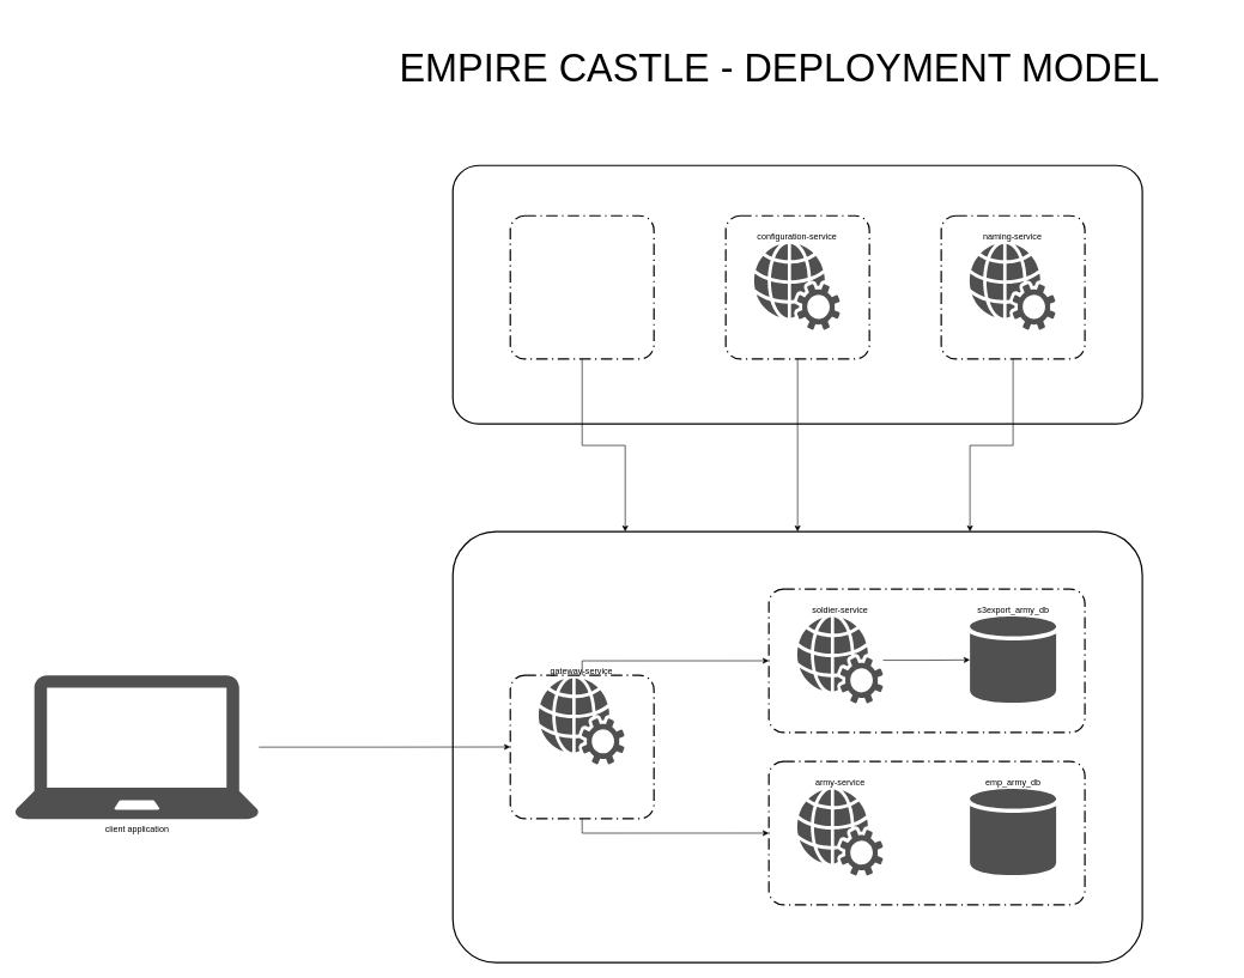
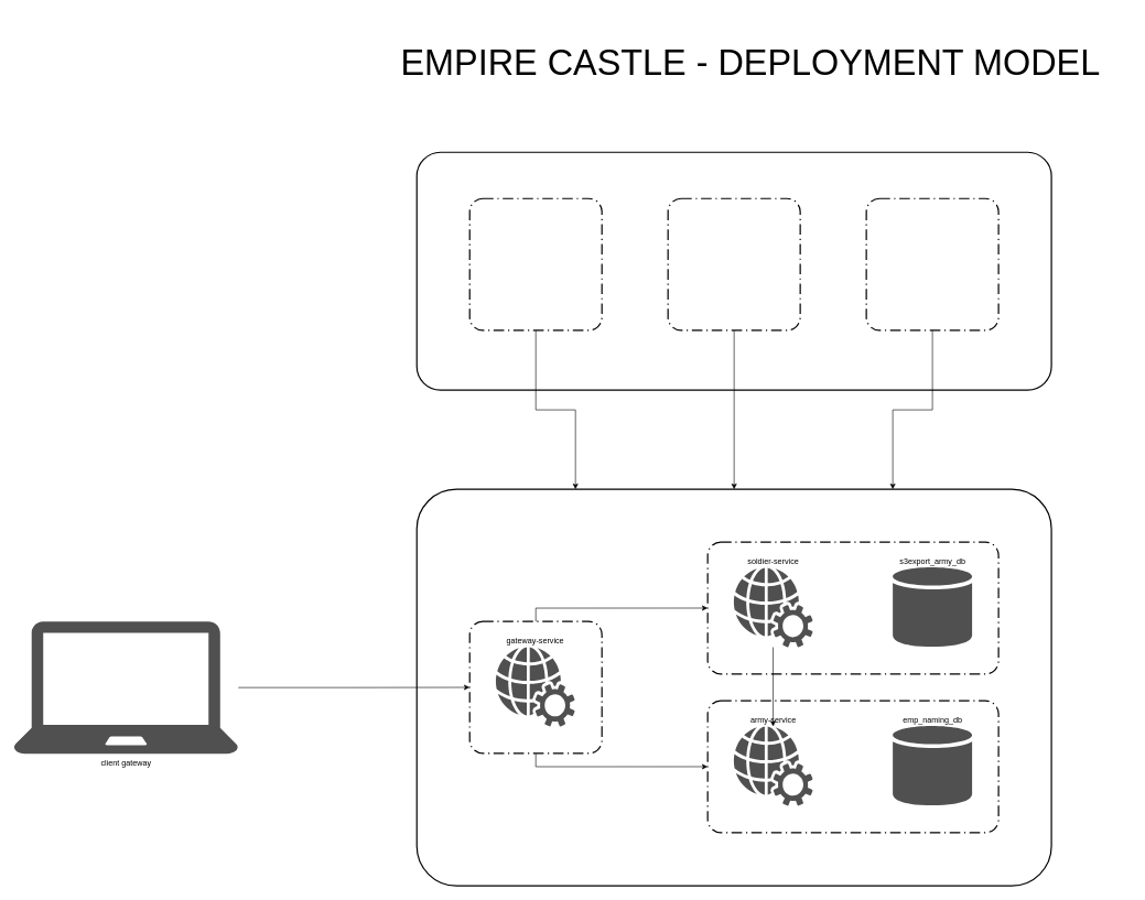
  <mxCell id="0" />
  <mxCell id="1" parent="0" />
  <mxCell id="2" value="" style="rounded=1;arcSize=10;dashed=0;fillColor=none;gradientColor=none;strokeWidth=2;" parent="1" vertex="1"><mxGeometry x="630" y="740" width="960" height="600" as="geometry" /></mxCell>
  <mxCell id="3" value="" style="rounded=1;arcSize=10;dashed=0;fillColor=none;gradientColor=none;strokeWidth=2;" parent="1" vertex="1"><mxGeometry x="630" y="230" width="960" height="360" as="geometry" /></mxCell>
  <mxCell id="4" value="" style="group" parent="1" vertex="1" connectable="0"><mxGeometry x="1070" y="820" width="520" height="199.5" as="geometry" /></mxCell>
  <mxCell id="5" value="" style="rounded=1;arcSize=10;dashed=1;fillColor=none;gradientColor=none;dashPattern=8 3 1 3;strokeWidth=2;" parent="4" vertex="1"><mxGeometry width="440" height="199.5" as="geometry" /></mxCell>
  <mxCell id="6" value="soldier-service" style="pointerEvents=1;shadow=0;dashed=0;html=1;strokeColor=none;fillColor=#505050;labelPosition=center;verticalLabelPosition=top;verticalAlign=bottom;outlineConnect=0;align=center;shape=mxgraph.office.services.web_services;" parent="4" vertex="1"><mxGeometry x="39" y="39" width="120" height="120" as="geometry" /></mxCell>
  <mxCell id="7" value="s3export_army_db" style="shadow=0;dashed=0;html=1;strokeColor=none;fillColor=#505050;labelPosition=center;verticalLabelPosition=top;verticalAlign=bottom;outlineConnect=0;align=center;shape=mxgraph.office.databases.database;" parent="4" vertex="1"><mxGeometry x="280" y="38" width="120" height="121" as="geometry" /></mxCell>
- <mxCell id="8" style="edgeStyle=orthogonalEdgeStyle;rounded=0;orthogonalLoop=1;jettySize=auto;html=1;" parent="4" source="6" target="7" edge="1"><mxGeometry relative="1" as="geometry" /></mxCell>
+ <mxCell id="8" style="edgeStyle=orthogonalEdgeStyle;rounded=0;orthogonalLoop=1;jettySize=auto;html=1;" parent="4" source="6" target="11" edge="1"><mxGeometry relative="1" as="geometry" /></mxCell>
  <mxCell id="9" value="" style="group" parent="1" vertex="1" connectable="0"><mxGeometry x="1070" y="1060" width="440" height="199.5" as="geometry" /></mxCell>
  <mxCell id="10" value="" style="rounded=1;arcSize=10;dashed=1;fillColor=none;gradientColor=none;dashPattern=8 3 1 3;strokeWidth=2;" parent="9" vertex="1"><mxGeometry width="440" height="199.5" as="geometry" /></mxCell>
  <mxCell id="11" value="army-service" style="pointerEvents=1;shadow=0;dashed=0;html=1;strokeColor=none;fillColor=#505050;labelPosition=center;verticalLabelPosition=top;verticalAlign=bottom;outlineConnect=0;align=center;shape=mxgraph.office.services.web_services;" parent="9" vertex="1"><mxGeometry x="39" y="39" width="120" height="120" as="geometry" /></mxCell>
- <mxCell id="12" value="emp_army_db" style="shadow=0;dashed=0;html=1;strokeColor=none;fillColor=#505050;labelPosition=center;verticalLabelPosition=top;verticalAlign=bottom;outlineConnect=0;align=center;shape=mxgraph.office.databases.database;" parent="9" vertex="1"><mxGeometry x="280" y="38" width="120" height="121" as="geometry" /></mxCell>
+ <mxCell id="12" value="emp_naming_db" style="shadow=0;dashed=0;html=1;strokeColor=none;fillColor=#505050;labelPosition=center;verticalLabelPosition=top;verticalAlign=bottom;outlineConnect=0;align=center;shape=mxgraph.office.databases.database;" parent="9" vertex="1"><mxGeometry x="280" y="38" width="120" height="121" as="geometry" /></mxCell>
  <mxCell id="13" style="edgeStyle=orthogonalEdgeStyle;rounded=0;orthogonalLoop=1;jettySize=auto;html=1;exitX=0.5;exitY=0;exitDx=0;exitDy=0;entryX=0;entryY=0.5;entryDx=0;entryDy=0;" parent="1" source="20" target="5" edge="1"><mxGeometry relative="1" as="geometry" /></mxCell>
  <mxCell id="14" style="edgeStyle=orthogonalEdgeStyle;rounded=0;orthogonalLoop=1;jettySize=auto;html=1;exitX=0.5;exitY=1;exitDx=0;exitDy=0;entryX=0;entryY=0.5;entryDx=0;entryDy=0;" parent="1" source="20" target="10" edge="1"><mxGeometry relative="1" as="geometry" /></mxCell>
  <mxCell id="15" value="" style="group" parent="1" vertex="1" connectable="0"><mxGeometry x="1010" y="300" width="200" height="199.5" as="geometry" /></mxCell>
  <mxCell id="16" value="" style="group" parent="15" vertex="1" connectable="0"><mxGeometry width="200" height="199.5" as="geometry" /></mxCell>
  <mxCell id="17" value="" style="rounded=1;arcSize=10;dashed=1;fillColor=none;gradientColor=none;dashPattern=8 3 1 3;strokeWidth=2;" parent="16" vertex="1"><mxGeometry width="200" height="199.5" as="geometry" /></mxCell>
- <mxCell id="18" value="configuration-service" style="pointerEvents=1;shadow=0;dashed=0;html=1;strokeColor=none;fillColor=#505050;labelPosition=center;verticalLabelPosition=top;verticalAlign=bottom;outlineConnect=0;align=center;shape=mxgraph.office.services.web_services;" parent="16" vertex="1"><mxGeometry x="39" y="39" width="120" height="120" as="geometry" /></mxCell>
  <mxCell id="19" value="" style="group" parent="1" vertex="1" connectable="0"><mxGeometry x="710" y="940" width="200" height="199.5" as="geometry" /></mxCell>
  <mxCell id="20" value="" style="rounded=1;arcSize=10;dashed=1;fillColor=none;gradientColor=none;dashPattern=8 3 1 3;strokeWidth=2;" parent="19" vertex="1"><mxGeometry width="200" height="199.5" as="geometry" /></mxCell>
- <mxCell id="21" value="gateway-service" style="pointerEvents=1;shadow=0;dashed=0;html=1;strokeColor=none;fillColor=#505050;labelPosition=center;verticalLabelPosition=top;verticalAlign=bottom;outlineConnect=0;align=center;shape=mxgraph.office.services.web_services;" parent="19" vertex="1"><mxGeometry x="39" y="4" width="120" height="120" as="geometry" /></mxCell>
+ <mxCell id="21" value="gateway-service" style="pointerEvents=1;shadow=0;dashed=0;html=1;strokeColor=none;fillColor=#505050;labelPosition=center;verticalLabelPosition=top;verticalAlign=bottom;outlineConnect=0;align=center;shape=mxgraph.office.services.web_services;" parent="19" vertex="1"><mxGeometry x="39" y="39" width="120" height="120" as="geometry" /></mxCell>
  <mxCell id="22" value="" style="group" parent="1" vertex="1" connectable="0"><mxGeometry x="710" y="300" width="200" height="199.5" as="geometry" /></mxCell>
  <mxCell id="23" value="" style="group" parent="22" vertex="1" connectable="0"><mxGeometry width="200" height="199.5" as="geometry" /></mxCell>
  <mxCell id="24" value="" style="rounded=1;arcSize=10;dashed=1;fillColor=none;gradientColor=none;dashPattern=8 3 1 3;strokeWidth=2;" parent="23" vertex="1"><mxGeometry width="200" height="199.5" as="geometry" /></mxCell>
  <mxCell id="25" value="" style="group" parent="1" vertex="1" connectable="0"><mxGeometry x="1310" y="300" width="200" height="199.5" as="geometry" /></mxCell>
  <mxCell id="26" value="" style="group" parent="25" vertex="1" connectable="0"><mxGeometry width="200" height="199.5" as="geometry" /></mxCell>
  <mxCell id="27" value="" style="rounded=1;arcSize=10;dashed=1;fillColor=none;gradientColor=none;dashPattern=8 3 1 3;strokeWidth=2;" parent="26" vertex="1"><mxGeometry width="200" height="199.5" as="geometry" /></mxCell>
- <mxCell id="28" value="naming-service" style="pointerEvents=1;shadow=0;dashed=0;html=1;strokeColor=none;fillColor=#505050;labelPosition=center;verticalLabelPosition=top;verticalAlign=bottom;outlineConnect=0;align=center;shape=mxgraph.office.services.web_services;" parent="26" vertex="1"><mxGeometry x="39" y="39" width="120" height="120" as="geometry" /></mxCell>
  <mxCell id="29" style="edgeStyle=orthogonalEdgeStyle;rounded=0;orthogonalLoop=1;jettySize=auto;html=1;exitX=0.5;exitY=1;exitDx=0;exitDy=0;entryX=0.5;entryY=0;entryDx=0;entryDy=0;" parent="1" source="17" target="2" edge="1"><mxGeometry relative="1" as="geometry"><mxPoint x="1330" y="740" as="targetPoint" /></mxGeometry></mxCell>
  <mxCell id="30" style="edgeStyle=orthogonalEdgeStyle;rounded=0;orthogonalLoop=1;jettySize=auto;html=1;exitX=0.5;exitY=1;exitDx=0;exitDy=0;entryX=0.75;entryY=0;entryDx=0;entryDy=0;" parent="1" source="27" target="2" edge="1"><mxGeometry relative="1" as="geometry"><mxPoint x="1720" y="740" as="targetPoint" /></mxGeometry></mxCell>
  <mxCell id="31" style="edgeStyle=orthogonalEdgeStyle;rounded=0;orthogonalLoop=1;jettySize=auto;html=1;exitX=0.5;exitY=1;exitDx=0;exitDy=0;entryX=0.25;entryY=0;entryDx=0;entryDy=0;" parent="1" source="24" target="2" edge="1"><mxGeometry relative="1" as="geometry" /></mxCell>
  <mxCell id="32" style="edgeStyle=orthogonalEdgeStyle;rounded=0;orthogonalLoop=1;jettySize=auto;html=1;entryX=0;entryY=0.5;entryDx=0;entryDy=0;" parent="1" source="33" target="20" edge="1"><mxGeometry relative="1" as="geometry" /></mxCell>
- <mxCell id="33" value="client application" style="pointerEvents=1;shadow=0;dashed=0;html=1;strokeColor=none;fillColor=#505050;labelPosition=center;verticalLabelPosition=bottom;verticalAlign=top;outlineConnect=0;align=center;shape=mxgraph.office.devices.laptop;" parent="1" vertex="1"><mxGeometry x="20" y="940" width="340" height="200" as="geometry" /></mxCell>
- <mxCell id="34" value="&lt;font style=&quot;font-size: 54px&quot;&gt;EMPIRE CASTLE - DEPLOYMENT MODEL&lt;/font&gt;" style="text;html=1;strokeColor=none;fillColor=none;align=center;verticalAlign=middle;whiteSpace=wrap;rounded=0;" parent="1" vertex="1"><mxGeometry x="510" y="20" width="1150" height="150" as="geometry" /></mxCell>
+ <mxCell id="33" value="client gateway" style="pointerEvents=1;shadow=0;dashed=0;html=1;strokeColor=none;fillColor=#505050;labelPosition=center;verticalLabelPosition=bottom;verticalAlign=top;outlineConnect=0;align=center;shape=mxgraph.office.devices.laptop;" parent="1" vertex="1"><mxGeometry x="20" y="940" width="340" height="200" as="geometry" /></mxCell>
+ <mxCell id="34" value="&lt;font style=&quot;font-size: 54px&quot;&gt;EMPIRE CASTLE - DEPLOYMENT MODEL&lt;/font&gt;" style="text;html=1;strokeColor=none;fillColor=none;align=center;verticalAlign=middle;whiteSpace=wrap;rounded=0;" parent="1" vertex="1"><mxGeometry x="560" y="20" width="1150" height="150" as="geometry" /></mxCell>
